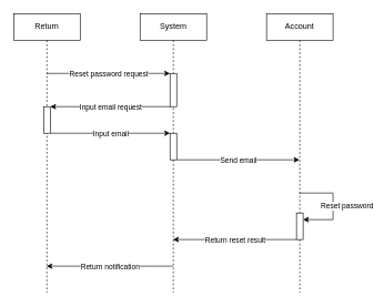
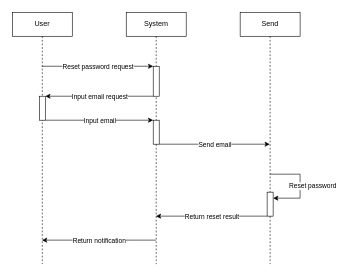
  <mxCell id="0" />
  <mxCell id="1" parent="0" />
- <mxCell id="2" value="Return" style="shape=umlLifeline;perimeter=lifelinePerimeter;whiteSpace=wrap;html=1;container=0;dropTarget=0;collapsible=0;recursiveResize=0;outlineConnect=0;portConstraint=eastwest;newEdgeStyle={&quot;edgeStyle&quot;:&quot;elbowEdgeStyle&quot;,&quot;elbow&quot;:&quot;vertical&quot;,&quot;curved&quot;:0,&quot;rounded&quot;:0};" parent="1" vertex="1"><mxGeometry x="20" y="20" width="100" height="420" as="geometry" /></mxCell>
+ <mxCell id="2" value="User" style="shape=umlLifeline;perimeter=lifelinePerimeter;whiteSpace=wrap;html=1;container=0;dropTarget=0;collapsible=0;recursiveResize=0;outlineConnect=0;portConstraint=eastwest;newEdgeStyle={&quot;edgeStyle&quot;:&quot;elbowEdgeStyle&quot;,&quot;elbow&quot;:&quot;vertical&quot;,&quot;curved&quot;:0,&quot;rounded&quot;:0};" parent="1" vertex="1"><mxGeometry x="20" y="20" width="100" height="420" as="geometry" /></mxCell>
  <mxCell id="3" value="" style="html=1;points=[];perimeter=orthogonalPerimeter;outlineConnect=0;targetShapes=umlLifeline;portConstraint=eastwest;newEdgeStyle={&quot;edgeStyle&quot;:&quot;elbowEdgeStyle&quot;,&quot;elbow&quot;:&quot;vertical&quot;,&quot;curved&quot;:0,&quot;rounded&quot;:0};" parent="2" vertex="1"><mxGeometry x="45" y="140" width="10" height="40" as="geometry" /></mxCell>
  <mxCell id="4" value="System" style="shape=umlLifeline;perimeter=lifelinePerimeter;whiteSpace=wrap;html=1;container=0;dropTarget=0;collapsible=0;recursiveResize=0;outlineConnect=0;portConstraint=eastwest;newEdgeStyle={&quot;edgeStyle&quot;:&quot;elbowEdgeStyle&quot;,&quot;elbow&quot;:&quot;vertical&quot;,&quot;curved&quot;:0,&quot;rounded&quot;:0};" parent="1" vertex="1"><mxGeometry x="210" y="20" width="100" height="420" as="geometry" /></mxCell>
  <mxCell id="5" value="" style="html=1;points=[];perimeter=orthogonalPerimeter;outlineConnect=0;targetShapes=umlLifeline;portConstraint=eastwest;newEdgeStyle={&quot;edgeStyle&quot;:&quot;elbowEdgeStyle&quot;,&quot;elbow&quot;:&quot;vertical&quot;,&quot;curved&quot;:0,&quot;rounded&quot;:0};" parent="4" vertex="1"><mxGeometry x="45" y="90" width="10" height="50" as="geometry" /></mxCell>
  <mxCell id="6" value="" style="html=1;points=[];perimeter=orthogonalPerimeter;outlineConnect=0;targetShapes=umlLifeline;portConstraint=eastwest;newEdgeStyle={&quot;edgeStyle&quot;:&quot;elbowEdgeStyle&quot;,&quot;elbow&quot;:&quot;vertical&quot;,&quot;curved&quot;:0,&quot;rounded&quot;:0};" parent="4" vertex="1"><mxGeometry x="45" y="180" width="10" height="40" as="geometry" /></mxCell>
- <mxCell id="7" value="Account" style="shape=umlLifeline;perimeter=lifelinePerimeter;whiteSpace=wrap;html=1;container=0;dropTarget=0;collapsible=0;recursiveResize=0;outlineConnect=0;portConstraint=eastwest;newEdgeStyle={&quot;edgeStyle&quot;:&quot;elbowEdgeStyle&quot;,&quot;elbow&quot;:&quot;vertical&quot;,&quot;curved&quot;:0,&quot;rounded&quot;:0};" parent="1" vertex="1"><mxGeometry x="400" y="20" width="100" height="420" as="geometry" /></mxCell>
+ <mxCell id="7" value="Send" style="shape=umlLifeline;perimeter=lifelinePerimeter;whiteSpace=wrap;html=1;container=0;dropTarget=0;collapsible=0;recursiveResize=0;outlineConnect=0;portConstraint=eastwest;newEdgeStyle={&quot;edgeStyle&quot;:&quot;elbowEdgeStyle&quot;,&quot;elbow&quot;:&quot;vertical&quot;,&quot;curved&quot;:0,&quot;rounded&quot;:0};" parent="1" vertex="1"><mxGeometry x="400" y="20" width="100" height="420" as="geometry" /></mxCell>
  <mxCell id="8" value="" style="endArrow=classic;html=1;rounded=0;" parent="7" source="7" target="10" edge="1"><mxGeometry relative="1" as="geometry"><mxPoint x="-125" y="230" as="sourcePoint" /><mxPoint x="55" y="230" as="targetPoint" /><Array as="points"><mxPoint x="70" y="270" /><mxPoint x="100" y="270" /><mxPoint x="100" y="310" /></Array></mxGeometry></mxCell>
  <mxCell id="9" value="Reset password" style="edgeLabel;resizable=0;html=1;align=center;verticalAlign=middle;" parent="8" connectable="0" vertex="1"><mxGeometry relative="1" as="geometry"><mxPoint x="20" y="2" as="offset" /></mxGeometry></mxCell>
  <mxCell id="10" value="" style="html=1;points=[];perimeter=orthogonalPerimeter;outlineConnect=0;targetShapes=umlLifeline;portConstraint=eastwest;newEdgeStyle={&quot;edgeStyle&quot;:&quot;elbowEdgeStyle&quot;,&quot;elbow&quot;:&quot;vertical&quot;,&quot;curved&quot;:0,&quot;rounded&quot;:0};" parent="7" vertex="1"><mxGeometry x="45" y="300" width="10" height="40" as="geometry" /></mxCell>
  <mxCell id="11" value="" style="endArrow=classic;html=1;rounded=0;" parent="1" source="2" target="5" edge="1"><mxGeometry relative="1" as="geometry"><mxPoint x="75" y="110" as="sourcePoint" /><mxPoint x="480" y="150" as="targetPoint" /><Array as="points"><mxPoint x="170" y="110" /></Array></mxGeometry></mxCell>
  <mxCell id="12" value="Reset password request" style="edgeLabel;resizable=0;html=1;align=center;verticalAlign=middle;" parent="11" connectable="0" vertex="1"><mxGeometry relative="1" as="geometry" /></mxCell>
  <mxCell id="13" value="" style="endArrow=classic;html=1;rounded=0;" parent="1" source="5" target="3" edge="1"><mxGeometry relative="1" as="geometry"><mxPoint x="320" y="150" as="sourcePoint" /><mxPoint x="480" y="150" as="targetPoint" /></mxGeometry></mxCell>
  <mxCell id="14" value="Input email request" style="edgeLabel;resizable=0;html=1;align=center;verticalAlign=middle;" parent="13" connectable="0" vertex="1"><mxGeometry relative="1" as="geometry" /></mxCell>
  <mxCell id="15" value="" style="endArrow=classic;html=1;rounded=0;" parent="1" source="3" target="6" edge="1"><mxGeometry relative="1" as="geometry"><mxPoint x="120" y="280" as="sourcePoint" /><mxPoint x="280" y="280" as="targetPoint" /></mxGeometry></mxCell>
  <mxCell id="16" value="Input email" style="edgeLabel;resizable=0;html=1;align=center;verticalAlign=middle;" parent="15" connectable="0" vertex="1"><mxGeometry relative="1" as="geometry" /></mxCell>
  <mxCell id="17" value="" style="endArrow=classic;html=1;rounded=0;" parent="1" edge="1"><mxGeometry relative="1" as="geometry"><mxPoint x="265" y="240" as="sourcePoint" /><mxPoint x="449.5" y="240" as="targetPoint" /></mxGeometry></mxCell>
  <mxCell id="18" value="Send email" style="edgeLabel;resizable=0;html=1;align=center;verticalAlign=middle;" parent="17" connectable="0" vertex="1"><mxGeometry relative="1" as="geometry" /></mxCell>
  <mxCell id="19" value="" style="endArrow=classic;html=1;rounded=0;" parent="1" source="10" target="4" edge="1"><mxGeometry relative="1" as="geometry"><mxPoint x="275" y="250" as="sourcePoint" /><mxPoint x="265" y="400" as="targetPoint" /><Array as="points"><mxPoint x="410" y="360" /></Array></mxGeometry></mxCell>
  <mxCell id="20" value="Return reset result" style="edgeLabel;resizable=0;html=1;align=center;verticalAlign=middle;" parent="19" connectable="0" vertex="1"><mxGeometry relative="1" as="geometry" /></mxCell>
  <mxCell id="21" value="" style="endArrow=classic;html=1;rounded=0;" parent="1" source="4" target="2" edge="1"><mxGeometry relative="1" as="geometry"><mxPoint x="455" y="410" as="sourcePoint" /><mxPoint x="275" y="410" as="targetPoint" /><Array as="points"><mxPoint x="250" y="400" /><mxPoint x="230" y="400" /></Array></mxGeometry></mxCell>
  <mxCell id="22" value="Return notification" style="edgeLabel;resizable=0;html=1;align=center;verticalAlign=middle;" parent="21" connectable="0" vertex="1"><mxGeometry relative="1" as="geometry" /></mxCell>
